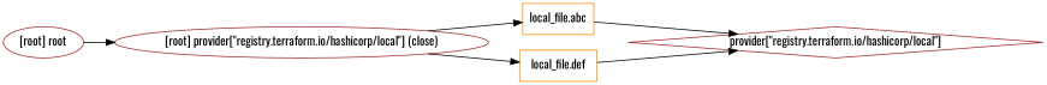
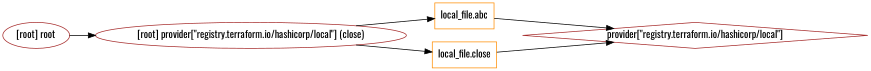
  digraph {
    compound=true
    newrank=true
    rankdir=LR
    fontname=Oswald
    node [color=brown fontname=Oswald]
    edge [fontname=Oswald]
    n1 [label="local_file.abc" shape=box color=darkorange]
    n2 [label="provider[\"registry.terraform.io/hashicorp/local\"]" shape=diamond]
-   n3 [label="local_file.def" shape=box color=darkorange]
+   n3 [label="local_file.close" shape=box color=darkorange]
    "[root] provider[\"registry.terraform.io/hashicorp/local\"] (close)"
    "[root] root"
    subgraph sub_1 {
      n1
      n2
      n3
      "[root] provider[\"registry.terraform.io/hashicorp/local\"] (close)"
      "[root] root"
    }
    n1 -> n2
    n3 -> n2
    "[root] provider[\"registry.terraform.io/hashicorp/local\"] (close)" -> n1
    "[root] provider[\"registry.terraform.io/hashicorp/local\"] (close)" -> n3
    "[root] root" -> "[root] provider[\"registry.terraform.io/hashicorp/local\"] (close)"
  }
